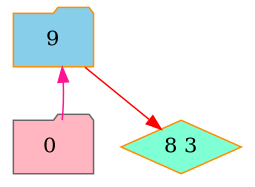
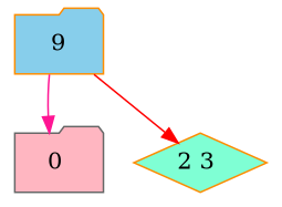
  digraph {
    node [color=darkorange shape=folder style=filled]
    n1 [fillcolor=skyblue label=9]
    n2 [color=gray40 fillcolor=lightpink label="0 "]
-   n3 [fillcolor=aquamarine label="8 3" shape=diamond]
-   n2 -> n1 [color=deeppink]
+   n3 [fillcolor=aquamarine label="2 3 " shape=diamond]
+   n1 -> n2 [color=deeppink]
    n1 -> n3 [color=red]
  }
